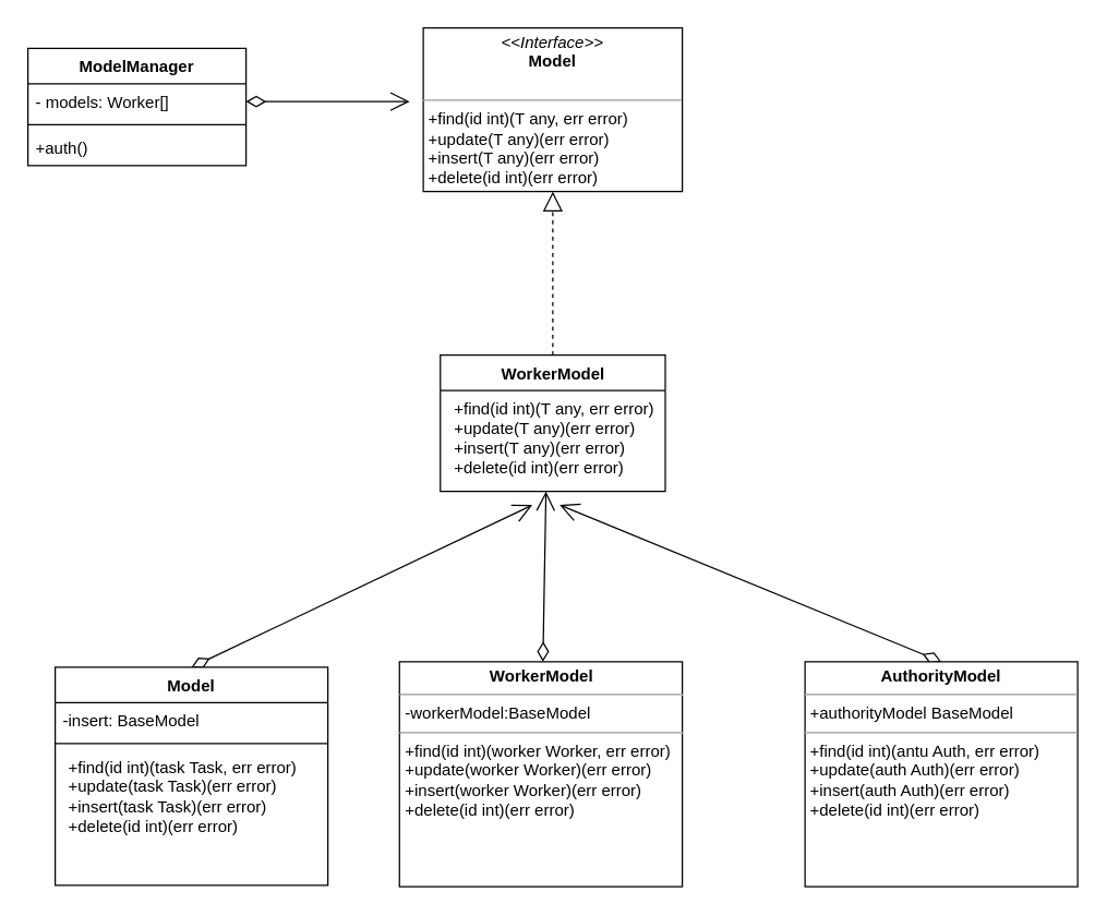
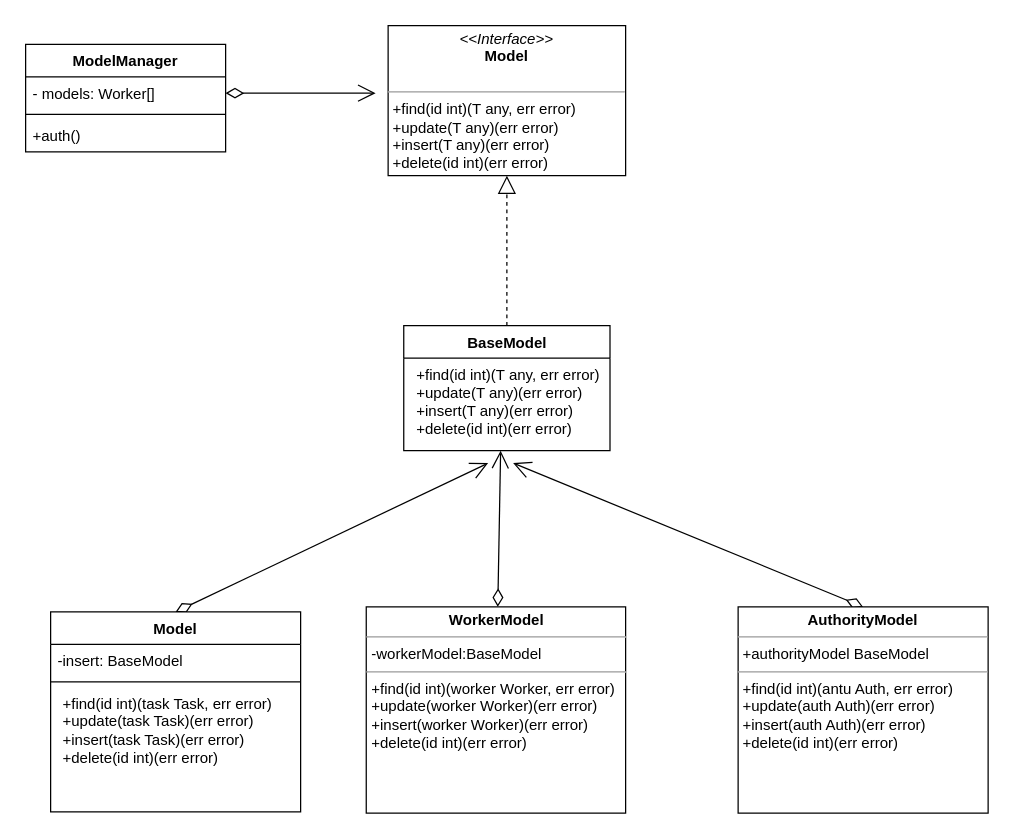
  <mxCell id="0" />
  <mxCell id="1" parent="0" />
  <mxCell id="2" value="&lt;p style=&quot;margin:0px;margin-top:4px;text-align:center;&quot;&gt;&lt;i&gt;&amp;lt;&amp;lt;Interface&amp;gt;&amp;gt;&lt;/i&gt;&lt;br&gt;&lt;b&gt;Model&lt;/b&gt;&lt;/p&gt;&lt;p style=&quot;margin:0px;margin-left:4px;&quot;&gt;&lt;br&gt;&lt;/p&gt;&lt;hr size=&quot;1&quot;&gt;&lt;p style=&quot;margin:0px;margin-left:4px;&quot;&gt;+find(id int)(T any, err error)&lt;/p&gt;&lt;p style=&quot;margin:0px;margin-left:4px;&quot;&gt;+update(T any)(err error)&lt;/p&gt;&lt;p style=&quot;margin:0px;margin-left:4px;&quot;&gt;+insert(T any)(err error)&lt;/p&gt;&lt;p style=&quot;margin:0px;margin-left:4px;&quot;&gt;+delete(id int)(err error)&lt;/p&gt;&lt;p style=&quot;margin:0px;margin-left:4px;&quot;&gt;&lt;br&gt;&lt;/p&gt;" style="verticalAlign=top;align=left;overflow=fill;fontSize=12;fontFamily=Helvetica;html=1;whiteSpace=wrap;" vertex="1" parent="1"><mxGeometry x="310" y="20" width="190" height="120" as="geometry" /></mxCell>
  <mxCell id="3" style="edgeStyle=orthogonalEdgeStyle;rounded=0;orthogonalLoop=1;jettySize=auto;html=1;dashed=1;endArrow=block;endFill=0;strokeWidth=1;endSize=12;" edge="1" parent="1" source="4"><mxGeometry relative="1" as="geometry"><mxPoint x="405" y="140" as="targetPoint" /></mxGeometry></mxCell>
- <mxCell id="4" value="WorkerModel" style="swimlane;fontStyle=1;align=center;verticalAlign=top;childLayout=stackLayout;horizontal=1;startSize=26;horizontalStack=0;resizeParent=1;resizeParentMax=0;resizeLast=0;collapsible=1;marginBottom=0;whiteSpace=wrap;html=1;" vertex="1" parent="1"><mxGeometry x="322.5" y="260" width="165" height="100" as="geometry" /></mxCell>
+ <mxCell id="4" value="BaseModel" style="swimlane;fontStyle=1;align=center;verticalAlign=top;childLayout=stackLayout;horizontal=1;startSize=26;horizontalStack=0;resizeParent=1;resizeParentMax=0;resizeLast=0;collapsible=1;marginBottom=0;whiteSpace=wrap;html=1;" vertex="1" parent="1"><mxGeometry x="322.5" y="260" width="165" height="100" as="geometry" /></mxCell>
  <mxCell id="5" value="&lt;p style=&quot;border-color: var(--border-color); margin: 0px 0px 0px 4px;&quot;&gt;+find(id int)(T any, err error)&lt;/p&gt;&lt;p style=&quot;border-color: var(--border-color); margin: 0px 0px 0px 4px;&quot;&gt;+update(T any)(err error)&lt;/p&gt;&lt;p style=&quot;border-color: var(--border-color); margin: 0px 0px 0px 4px;&quot;&gt;+insert(T any)(err error)&lt;/p&gt;&lt;p style=&quot;border-color: var(--border-color); margin: 0px 0px 0px 4px;&quot;&gt;+delete(id int)(err error)&lt;/p&gt;" style="text;strokeColor=none;fillColor=none;align=left;verticalAlign=top;spacingLeft=4;spacingRight=4;overflow=hidden;rotatable=0;points=[[0,0.5],[1,0.5]];portConstraint=eastwest;whiteSpace=wrap;html=1;" vertex="1" parent="4"><mxGeometry y="26" width="165" height="74" as="geometry" /></mxCell>
  <mxCell id="6" style="rounded=0;orthogonalLoop=1;jettySize=auto;html=1;exitX=0.5;exitY=0;exitDx=0;exitDy=0;endArrow=open;endFill=0;strokeWidth=1;endSize=12;startArrow=diamondThin;startFill=0;startSize=12;" edge="1" parent="1" source="7"><mxGeometry relative="1" as="geometry"><mxPoint x="390" y="370" as="targetPoint" /></mxGeometry></mxCell>
  <mxCell id="7" value="Model" style="swimlane;fontStyle=1;align=center;verticalAlign=top;childLayout=stackLayout;horizontal=1;startSize=26;horizontalStack=0;resizeParent=1;resizeParentMax=0;resizeLast=0;collapsible=1;marginBottom=0;whiteSpace=wrap;html=1;" vertex="1" parent="1"><mxGeometry x="40" y="489" width="200" height="160" as="geometry" /></mxCell>
  <mxCell id="8" value="-insert: BaseModel" style="text;strokeColor=none;fillColor=none;align=left;verticalAlign=top;spacingLeft=4;spacingRight=4;overflow=hidden;rotatable=0;points=[[0,0.5],[1,0.5]];portConstraint=eastwest;whiteSpace=wrap;html=1;" vertex="1" parent="7"><mxGeometry y="26" width="200" height="26" as="geometry" /></mxCell>
  <mxCell id="9" value="" style="line;strokeWidth=1;fillColor=none;align=left;verticalAlign=middle;spacingTop=-1;spacingLeft=3;spacingRight=3;rotatable=0;labelPosition=right;points=[];portConstraint=eastwest;strokeColor=inherit;" vertex="1" parent="7"><mxGeometry y="52" width="200" height="8" as="geometry" /></mxCell>
  <mxCell id="10" value="&lt;p style=&quot;border-color: var(--border-color); margin: 0px 0px 0px 4px;&quot;&gt;+find(id int)(task Task, err error)&lt;/p&gt;&lt;p style=&quot;border-color: var(--border-color); margin: 0px 0px 0px 4px;&quot;&gt;+update(task Task)(err error)&lt;/p&gt;&lt;p style=&quot;border-color: var(--border-color); margin: 0px 0px 0px 4px;&quot;&gt;+insert(task Task)(err error)&lt;/p&gt;&lt;p style=&quot;border-color: var(--border-color); margin: 0px 0px 0px 4px;&quot;&gt;+delete(id int)(err error)&lt;/p&gt;" style="text;strokeColor=none;fillColor=none;align=left;verticalAlign=top;spacingLeft=4;spacingRight=4;overflow=hidden;rotatable=0;points=[[0,0.5],[1,0.5]];portConstraint=eastwest;whiteSpace=wrap;html=1;" vertex="1" parent="7"><mxGeometry y="60" width="200" height="100" as="geometry" /></mxCell>
  <mxCell id="11" style="rounded=0;orthogonalLoop=1;jettySize=auto;html=1;endSize=12;endArrow=open;endFill=0;startArrow=diamondThin;startFill=0;startSize=12;" edge="1" parent="1" source="12"><mxGeometry relative="1" as="geometry"><mxPoint x="400" y="360" as="targetPoint" /></mxGeometry></mxCell>
  <mxCell id="12" value="&lt;p style=&quot;margin:0px;margin-top:4px;text-align:center;&quot;&gt;&lt;b&gt;WorkerModel&lt;/b&gt;&lt;/p&gt;&lt;hr size=&quot;1&quot;&gt;&lt;p style=&quot;margin:0px;margin-left:4px;&quot;&gt;-workerModel:BaseModel&lt;/p&gt;&lt;hr size=&quot;1&quot;&gt;&lt;p style=&quot;border-color: var(--border-color); margin: 0px 0px 0px 4px;&quot;&gt;+find(id int)(worker Worker, err error)&lt;/p&gt;&lt;p style=&quot;border-color: var(--border-color); margin: 0px 0px 0px 4px;&quot;&gt;+update(worker Worker)(err error)&lt;/p&gt;&lt;p style=&quot;border-color: var(--border-color); margin: 0px 0px 0px 4px;&quot;&gt;+insert(worker Worker)(err error)&lt;/p&gt;&lt;p style=&quot;border-color: var(--border-color); margin: 0px 0px 0px 4px;&quot;&gt;+delete(id int)(err error)&lt;/p&gt;" style="verticalAlign=top;align=left;overflow=fill;fontSize=12;fontFamily=Helvetica;html=1;whiteSpace=wrap;" vertex="1" parent="1"><mxGeometry x="292.5" y="485" width="207.5" height="165" as="geometry" /></mxCell>
  <mxCell id="13" style="rounded=0;orthogonalLoop=1;jettySize=auto;html=1;endSize=12;endArrow=open;endFill=0;startArrow=diamondThin;startFill=0;startSize=12;exitX=0.5;exitY=0;exitDx=0;exitDy=0;" edge="1" parent="1" source="14"><mxGeometry relative="1" as="geometry"><mxPoint x="410" y="370" as="targetPoint" /></mxGeometry></mxCell>
  <mxCell id="14" value="&lt;p style=&quot;margin:0px;margin-top:4px;text-align:center;&quot;&gt;&lt;b&gt;AuthorityModel&lt;/b&gt;&lt;/p&gt;&lt;hr size=&quot;1&quot;&gt;&lt;p style=&quot;margin:0px;margin-left:4px;&quot;&gt;+authorityModel BaseModel&lt;/p&gt;&lt;hr size=&quot;1&quot;&gt;&lt;p style=&quot;border-color: var(--border-color); margin: 0px 0px 0px 4px;&quot;&gt;+find(id int)(antu Auth, err error)&lt;/p&gt;&lt;p style=&quot;border-color: var(--border-color); margin: 0px 0px 0px 4px;&quot;&gt;+update(auth Auth)(err error)&lt;/p&gt;&lt;p style=&quot;border-color: var(--border-color); margin: 0px 0px 0px 4px;&quot;&gt;+insert(auth Auth)(err error)&lt;/p&gt;&lt;p style=&quot;border-color: var(--border-color); margin: 0px 0px 0px 4px;&quot;&gt;+delete(id int)(err error)&lt;/p&gt;" style="verticalAlign=top;align=left;overflow=fill;fontSize=12;fontFamily=Helvetica;html=1;whiteSpace=wrap;" vertex="1" parent="1"><mxGeometry x="590" y="485" width="200" height="165" as="geometry" /></mxCell>
  <mxCell id="15" value="ModelManager" style="swimlane;fontStyle=1;align=center;verticalAlign=top;childLayout=stackLayout;horizontal=1;startSize=26;horizontalStack=0;resizeParent=1;resizeParentMax=0;resizeLast=0;collapsible=1;marginBottom=0;whiteSpace=wrap;html=1;" vertex="1" parent="1"><mxGeometry x="20" y="35" width="160" height="86" as="geometry" /></mxCell>
  <mxCell id="16" style="edgeStyle=orthogonalEdgeStyle;rounded=0;orthogonalLoop=1;jettySize=auto;html=1;endArrow=open;endFill=0;startArrow=diamondThin;startFill=0;targetPerimeterSpacing=0;startSize=12;endSize=12;" edge="1" parent="15" source="17"><mxGeometry relative="1" as="geometry"><mxPoint x="280" y="39" as="targetPoint" /></mxGeometry></mxCell>
  <mxCell id="17" value="- models: Worker[]" style="text;strokeColor=none;fillColor=none;align=left;verticalAlign=top;spacingLeft=4;spacingRight=4;overflow=hidden;rotatable=0;points=[[0,0.5],[1,0.5]];portConstraint=eastwest;whiteSpace=wrap;html=1;" vertex="1" parent="15"><mxGeometry y="26" width="160" height="26" as="geometry" /></mxCell>
  <mxCell id="18" value="" style="line;strokeWidth=1;fillColor=none;align=left;verticalAlign=middle;spacingTop=-1;spacingLeft=3;spacingRight=3;rotatable=0;labelPosition=right;points=[];portConstraint=eastwest;strokeColor=inherit;" vertex="1" parent="15"><mxGeometry y="52" width="160" height="8" as="geometry" /></mxCell>
  <mxCell id="19" value="+auth()" style="text;strokeColor=none;fillColor=none;align=left;verticalAlign=top;spacingLeft=4;spacingRight=4;overflow=hidden;rotatable=0;points=[[0,0.5],[1,0.5]];portConstraint=eastwest;whiteSpace=wrap;html=1;" vertex="1" parent="15"><mxGeometry y="60" width="160" height="26" as="geometry" /></mxCell>
